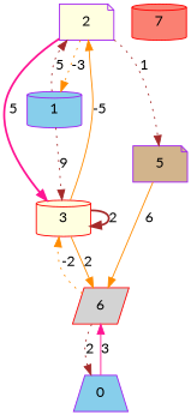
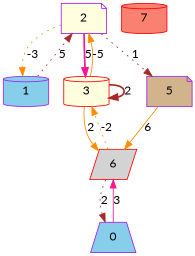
  digraph {
    fontname=Lato
    node [color=purple fillcolor=lightyellow fontname=Lato shape=cylinder style=filled]
    edge [color=darkorange fontname=Lato style=dotted]
    2 [shape=note]
    1 [fillcolor=skyblue]
    3 [color=red]
    5 [fillcolor=tan shape=note]
    6 [color=red fillcolor=lightgrey shape=parallelogram]
    n6 [fillcolor=skyblue label=0 shape=trapezium]
    7 [color=red fillcolor=salmon]
    2 -> 1 [label=-3]
    2 -> 3 [color=deeppink label=5 style=bold]
    2 -> 5 [color=brown label=1]
    1 -> 2 [color=brown label=5]
-   1 -> 3 [color=brown label=9]
    3 -> 2 [label=-5 style=solid]
    3 -> 3 [color=brown label=2 style=bold]
    3 -> 6 [label=2 style=solid]
    5 -> 6 [label=6 style=solid]
    6 -> 3 [label=-2]
    6 -> n6 [color=brown label=2]
    n6 -> 6 [color=deeppink label=3 style=solid]
  }
